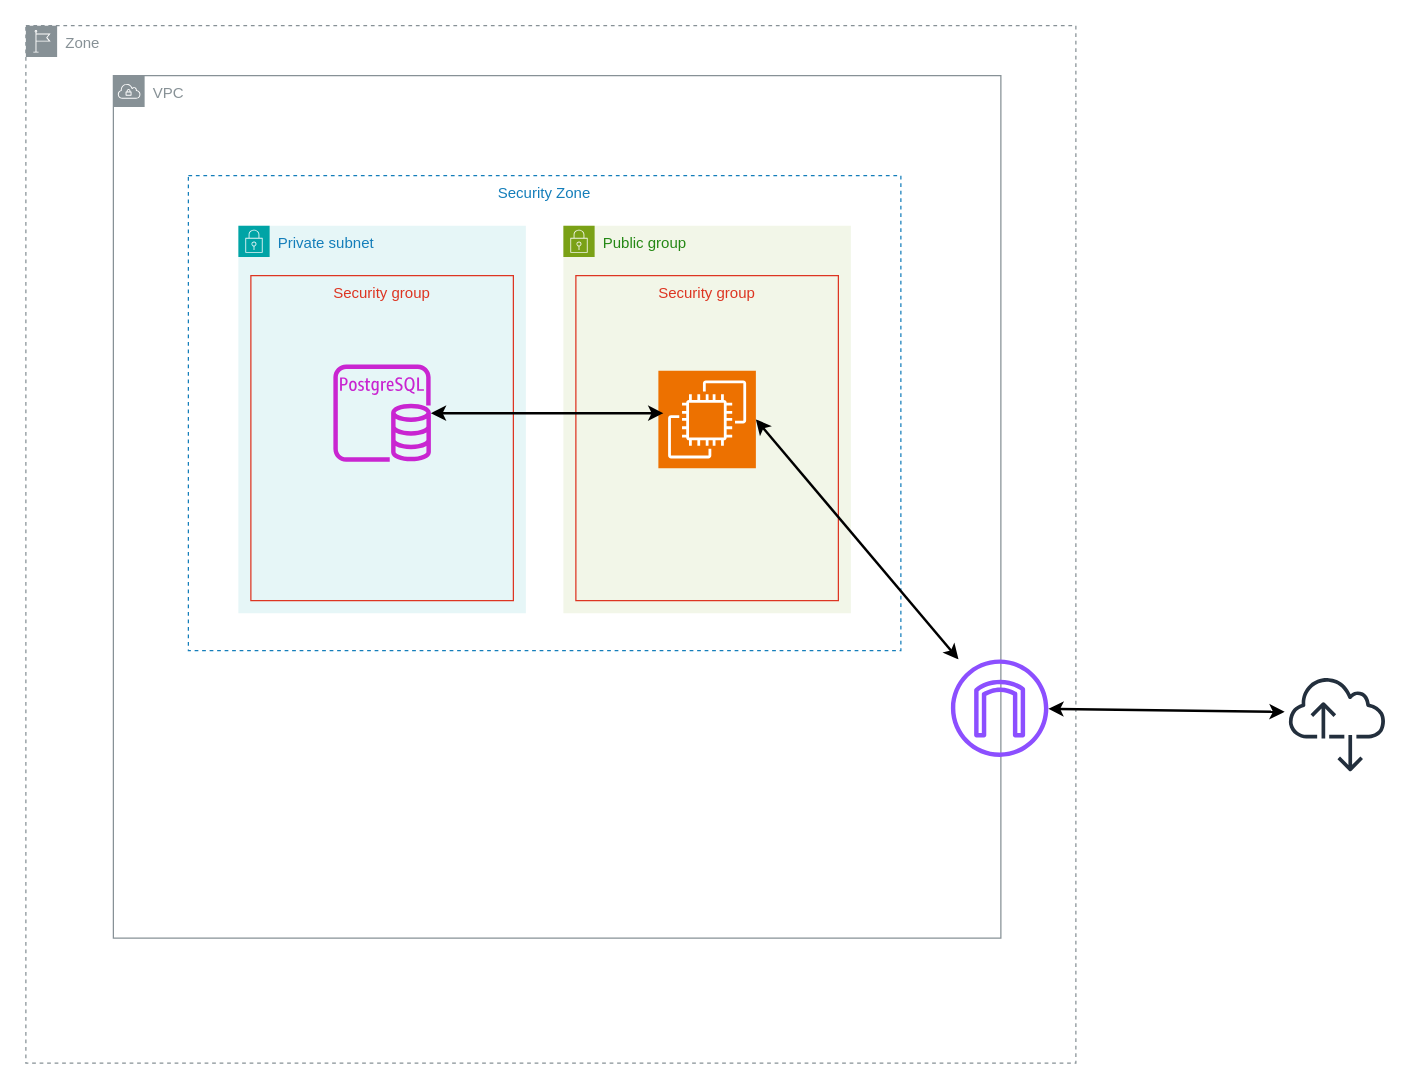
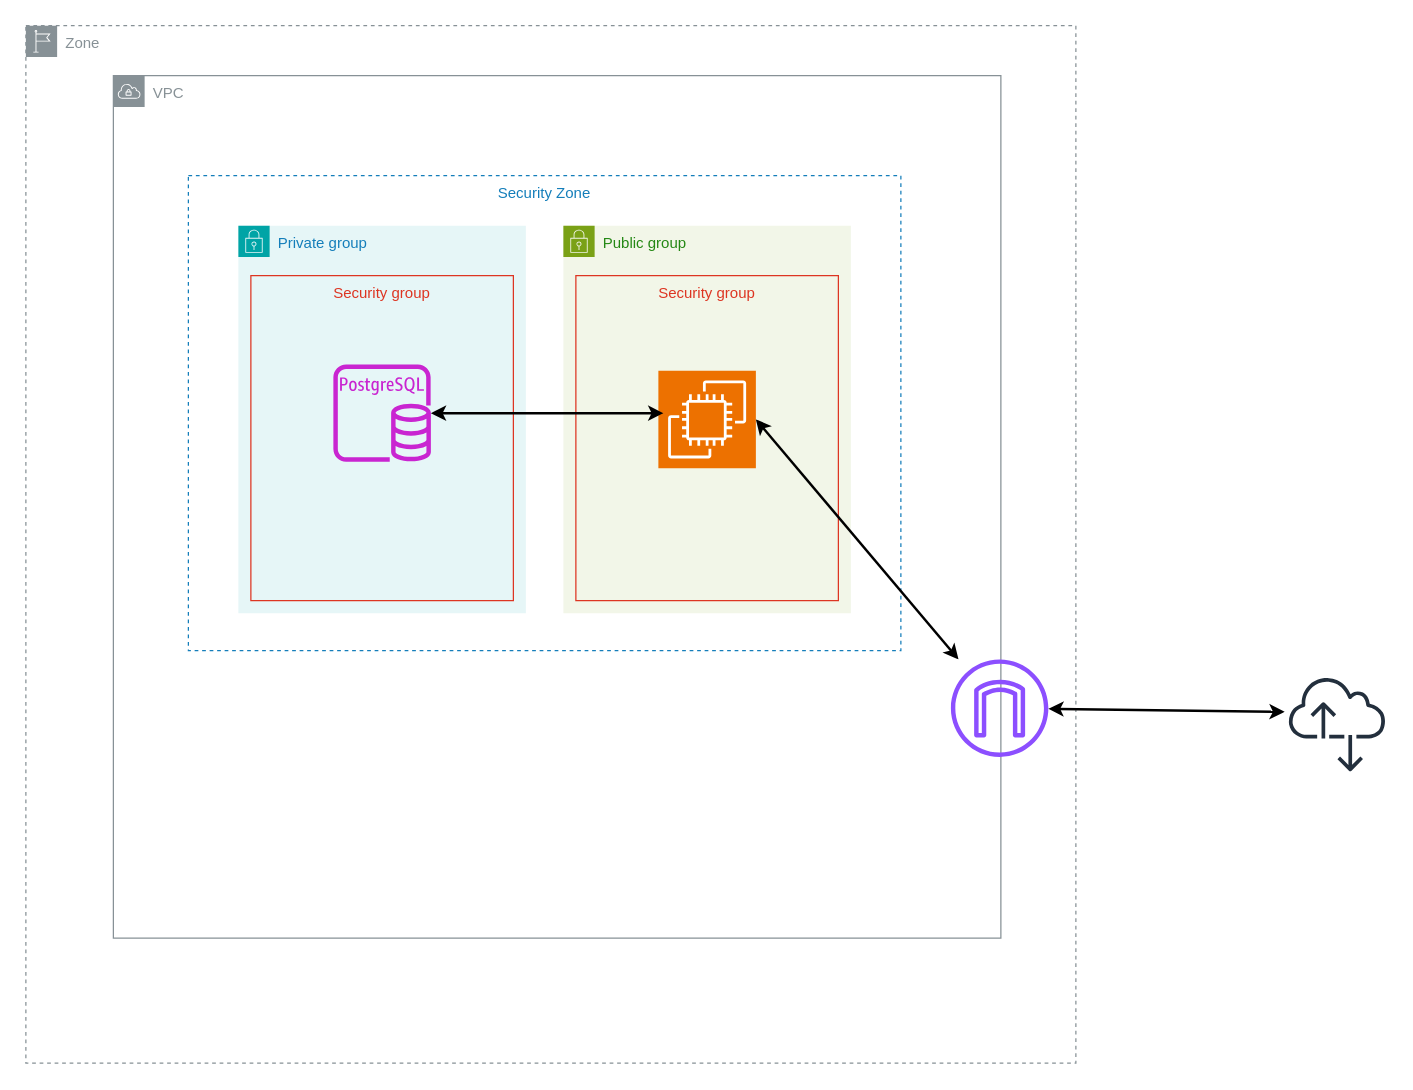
  <mxCell id="0" />
  <mxCell id="1" parent="0" />
  <mxCell id="2" value="Zone" style="sketch=0;outlineConnect=0;gradientColor=none;html=1;whiteSpace=wrap;fontSize=12;fontStyle=0;shape=mxgraph.aws4.group;grIcon=mxgraph.aws4.group_region;strokeColor=#879196;fillColor=default;verticalAlign=top;align=left;spacingLeft=30;fontColor=#879196;dashed=1;" vertex="1" parent="1"><mxGeometry width="840" height="830" as="geometry" x="20" y="20" /></mxCell>
  <mxCell id="3" value="VPC" style="sketch=0;outlineConnect=0;gradientColor=none;html=1;whiteSpace=wrap;fontSize=12;fontStyle=0;shape=mxgraph.aws4.group;grIcon=mxgraph.aws4.group_vpc;strokeColor=#879196;fillColor=none;verticalAlign=top;align=left;spacingLeft=30;fontColor=#879196;dashed=0;" vertex="1" parent="1"><mxGeometry x="90" y="60" width="710" height="690" as="geometry" /></mxCell>
- <mxCell id="4" value="Private subnet" style="points=[[0,0],[0.25,0],[0.5,0],[0.75,0],[1,0],[1,0.25],[1,0.5],[1,0.75],[1,1],[0.75,1],[0.5,1],[0.25,1],[0,1],[0,0.75],[0,0.5],[0,0.25]];outlineConnect=0;gradientColor=none;html=1;whiteSpace=wrap;fontSize=12;fontStyle=0;container=1;pointerEvents=0;collapsible=0;recursiveResize=0;shape=mxgraph.aws4.group;grIcon=mxgraph.aws4.group_security_group;grStroke=0;strokeColor=#00A4A6;fillColor=#E6F6F7;verticalAlign=top;align=left;spacingLeft=30;fontColor=#147EBA;dashed=0;" vertex="1" parent="1"><mxGeometry x="190" y="180" width="230" height="310" as="geometry" /></mxCell>
+ <mxCell id="4" value="Private group" style="points=[[0,0],[0.25,0],[0.5,0],[0.75,0],[1,0],[1,0.25],[1,0.5],[1,0.75],[1,1],[0.75,1],[0.5,1],[0.25,1],[0,1],[0,0.75],[0,0.5],[0,0.25]];outlineConnect=0;gradientColor=none;html=1;whiteSpace=wrap;fontSize=12;fontStyle=0;container=1;pointerEvents=0;collapsible=0;recursiveResize=0;shape=mxgraph.aws4.group;grIcon=mxgraph.aws4.group_security_group;grStroke=0;strokeColor=#00A4A6;fillColor=#E6F6F7;verticalAlign=top;align=left;spacingLeft=30;fontColor=#147EBA;dashed=0;" vertex="1" parent="1"><mxGeometry x="190" y="180" width="230" height="310" as="geometry" /></mxCell>
  <mxCell id="5" value="Public group" style="points=[[0,0],[0.25,0],[0.5,0],[0.75,0],[1,0],[1,0.25],[1,0.5],[1,0.75],[1,1],[0.75,1],[0.5,1],[0.25,1],[0,1],[0,0.75],[0,0.5],[0,0.25]];outlineConnect=0;gradientColor=none;html=1;whiteSpace=wrap;fontSize=12;fontStyle=0;container=1;pointerEvents=0;collapsible=0;recursiveResize=0;shape=mxgraph.aws4.group;grIcon=mxgraph.aws4.group_security_group;grStroke=0;strokeColor=#7AA116;fillColor=#F2F6E8;verticalAlign=top;align=left;spacingLeft=30;fontColor=#248814;dashed=0;" vertex="1" parent="1"><mxGeometry x="450" y="180" width="230" height="310" as="geometry" /></mxCell>
  <mxCell id="6" value="Security Zone" style="fillColor=none;strokeColor=#147EBA;dashed=1;verticalAlign=top;fontStyle=0;fontColor=#147EBA;whiteSpace=wrap;html=1;" vertex="1" parent="1"><mxGeometry x="150" y="140" width="570" height="380" as="geometry" /></mxCell>
  <mxCell id="7" value="Security group" style="fillColor=none;strokeColor=#DD3522;verticalAlign=top;fontStyle=0;fontColor=#DD3522;whiteSpace=wrap;html=1;" vertex="1" parent="1"><mxGeometry x="200" y="220" width="210" height="260" as="geometry" /></mxCell>
  <mxCell id="8" value="Security group" style="fillColor=none;strokeColor=#DD3522;verticalAlign=top;fontStyle=0;fontColor=#DD3522;whiteSpace=wrap;html=1;" vertex="1" parent="1"><mxGeometry x="460" y="220" width="210" height="260" as="geometry" /></mxCell>
  <mxCell id="9" value="" style="sketch=0;points=[[0,0,0],[0.25,0,0],[0.5,0,0],[0.75,0,0],[1,0,0],[0,1,0],[0.25,1,0],[0.5,1,0],[0.75,1,0],[1,1,0],[0,0.25,0],[0,0.5,0],[0,0.75,0],[1,0.25,0],[1,0.5,0],[1,0.75,0]];outlineConnect=0;fontColor=#232F3E;fillColor=#ED7100;strokeColor=#ffffff;dashed=0;verticalLabelPosition=bottom;verticalAlign=top;align=center;html=1;fontSize=12;fontStyle=0;aspect=fixed;shape=mxgraph.aws4.resourceIcon;resIcon=mxgraph.aws4.ec2;" vertex="1" parent="1"><mxGeometry x="526" y="296" width="78" height="78" as="geometry" /></mxCell>
  <mxCell id="10" value="" style="sketch=0;outlineConnect=0;fontColor=#232F3E;gradientColor=none;fillColor=#C925D1;strokeColor=none;dashed=0;verticalLabelPosition=bottom;verticalAlign=top;align=center;html=1;fontSize=12;fontStyle=0;aspect=fixed;pointerEvents=1;shape=mxgraph.aws4.rds_postgresql_instance;" vertex="1" parent="1"><mxGeometry x="266" y="291" width="78" height="78" as="geometry" /></mxCell>
  <mxCell id="11" value="" style="endArrow=classic;startArrow=classic;html=1;rounded=0;strokeWidth=2;" edge="1" parent="1" source="10"><mxGeometry width="50" height="50" relative="1" as="geometry"><mxPoint x="370" y="341" as="sourcePoint" /><mxPoint x="530" y="330" as="targetPoint" /></mxGeometry></mxCell>
  <mxCell id="12" value="" style="sketch=0;outlineConnect=0;fontColor=#232F3E;gradientColor=none;fillColor=#8C4FFF;strokeColor=none;dashed=0;verticalLabelPosition=bottom;verticalAlign=top;align=center;html=1;fontSize=12;fontStyle=0;aspect=fixed;pointerEvents=1;shape=mxgraph.aws4.internet_gateway;" vertex="1" parent="1"><mxGeometry x="760" y="527" width="78" height="78" as="geometry" /></mxCell>
  <mxCell id="13" value="" style="endArrow=classic;startArrow=classic;html=1;rounded=0;exitX=1;exitY=0.5;exitDx=0;exitDy=0;exitPerimeter=0;strokeWidth=2;" edge="1" parent="1" source="9" target="12"><mxGeometry width="50" height="50" relative="1" as="geometry"><mxPoint x="610" y="470" as="sourcePoint" /><mxPoint x="660" y="420" as="targetPoint" /></mxGeometry></mxCell>
  <mxCell id="14" value="" style="sketch=0;outlineConnect=0;fontColor=#232F3E;gradientColor=none;fillColor=#232F3D;strokeColor=none;dashed=0;verticalLabelPosition=bottom;verticalAlign=top;align=center;html=1;fontSize=12;fontStyle=0;aspect=fixed;pointerEvents=1;shape=mxgraph.aws4.internet_alt2;" vertex="1" parent="1"><mxGeometry x="1030" y="540" width="78" height="78" as="geometry" /></mxCell>
  <mxCell id="15" value="" style="endArrow=classic;startArrow=classic;html=1;rounded=0;entryX=-0.038;entryY=0.366;entryDx=0;entryDy=0;entryPerimeter=0;strokeWidth=2;" edge="1" parent="1" source="12" target="14"><mxGeometry width="50" height="50" relative="1" as="geometry"><mxPoint x="910" y="590" as="sourcePoint" /><mxPoint x="960" y="540" as="targetPoint" /></mxGeometry></mxCell>
